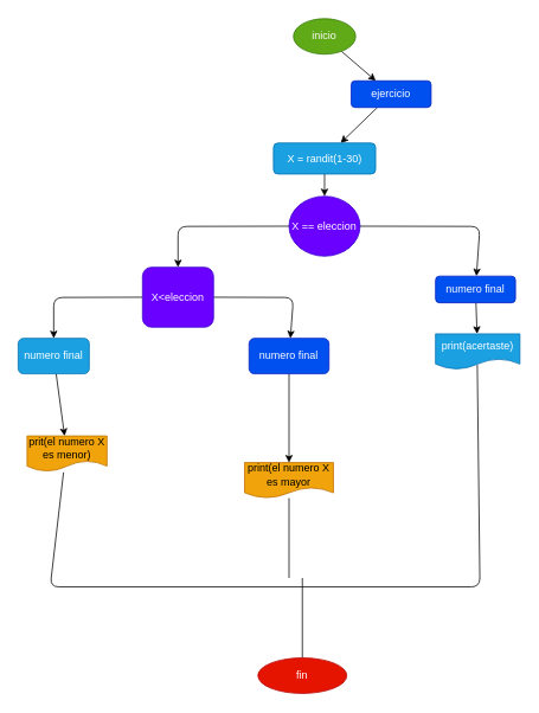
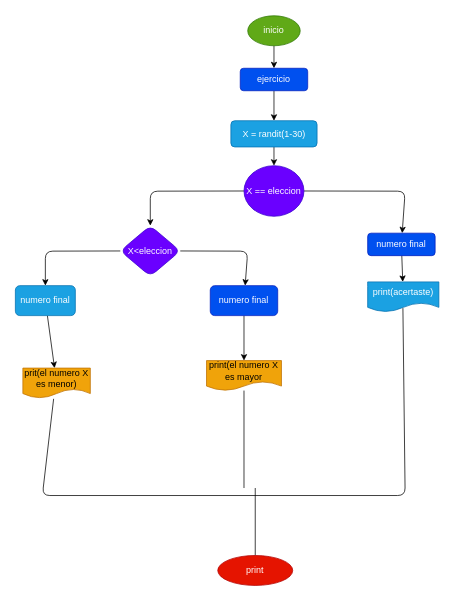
  <mxCell id="0" />
  <mxCell id="1" parent="0" />
  <mxCell id="2" value="" style="edgeStyle=none;html=1;" parent="1" source="3" target="5" edge="1"><mxGeometry relative="1" as="geometry" /></mxCell>
  <mxCell id="3" value="inicio" style="ellipse;whiteSpace=wrap;html=1;fillColor=#60a917;fontColor=#ffffff;strokeColor=#2D7600;" parent="1" vertex="1"><mxGeometry x="330" y="20" width="70" height="40" as="geometry" /></mxCell>
  <mxCell id="4" value="" style="edgeStyle=none;html=1;" edge="1" parent="1" source="5" target="7"><mxGeometry relative="1" as="geometry" /></mxCell>
- <mxCell id="5" value="ejercicio" style="rounded=1;whiteSpace=wrap;html=1;fillColor=#0050ef;fontColor=#ffffff;strokeColor=#001DBC;" parent="1" vertex="1"><mxGeometry x="395" y="90" width="90" height="30" as="geometry" /></mxCell>
+ <mxCell id="5" value="ejercicio" style="rounded=1;whiteSpace=wrap;html=1;fillColor=#0050ef;fontColor=#ffffff;strokeColor=#001DBC;" parent="1" vertex="1"><mxGeometry x="320" y="90" width="90" height="30" as="geometry" /></mxCell>
  <mxCell id="6" value="" style="edgeStyle=none;html=1;" edge="1" parent="1" source="7" target="10"><mxGeometry relative="1" as="geometry" /></mxCell>
  <mxCell id="7" value="X = randit(1-30)" style="whiteSpace=wrap;html=1;rounded=1;fillColor=#1ba1e2;fontColor=#ffffff;strokeColor=#006EAF;" vertex="1" parent="1"><mxGeometry x="307.5" y="160" width="115" height="35" as="geometry" /></mxCell>
  <mxCell id="8" value="" style="edgeStyle=none;html=1;exitX=0;exitY=0.5;exitDx=0;exitDy=0;" edge="1" parent="1" source="10" target="13"><mxGeometry relative="1" as="geometry"><Array as="points"><mxPoint x="200" y="254" /></Array></mxGeometry></mxCell>
  <mxCell id="9" value="" style="edgeStyle=none;html=1;exitX=1;exitY=0.5;exitDx=0;exitDy=0;" edge="1" parent="1" source="10" target="15"><mxGeometry relative="1" as="geometry"><Array as="points"><mxPoint x="540" y="254" /></Array></mxGeometry></mxCell>
  <mxCell id="10" value="X == eleccion" style="ellipse;whiteSpace=wrap;html=1;fillColor=#6a00ff;fontColor=#ffffff;strokeColor=#3700CC;" vertex="1" parent="1"><mxGeometry x="325" y="220" width="80" height="67.5" as="geometry" /></mxCell>
  <mxCell id="11" value="" style="edgeStyle=none;html=1;exitX=0;exitY=0.5;exitDx=0;exitDy=0;" edge="1" parent="1" source="13" target="17"><mxGeometry relative="1" as="geometry"><Array as="points"><mxPoint x="60" y="334" /></Array></mxGeometry></mxCell>
  <mxCell id="12" value="" style="edgeStyle=none;html=1;exitX=1;exitY=0.5;exitDx=0;exitDy=0;" edge="1" parent="1" source="13" target="19"><mxGeometry relative="1" as="geometry"><Array as="points"><mxPoint x="330" y="334" /></Array></mxGeometry></mxCell>
- <mxCell id="13" value="X&amp;lt;eleccion" style="whiteSpace=wrap;html=1;fillColor=#6a00ff;fontColor=#ffffff;strokeColor=#3700CC;rounded=1;" vertex="1" parent="1"><mxGeometry x="160" y="300" width="80" height="67.5" as="geometry" /></mxCell>
+ <mxCell id="13" value="X&amp;lt;eleccion" style="rhombus;whiteSpace=wrap;html=1;rounded=1;fillColor=#6a00ff;fontColor=#ffffff;strokeColor=#3700CC;" vertex="1" parent="1"><mxGeometry x="160" y="300" width="80" height="67.5" as="geometry" /></mxCell>
  <mxCell id="14" value="" style="edgeStyle=none;html=1;" edge="1" parent="1" source="15" target="22"><mxGeometry relative="1" as="geometry" /></mxCell>
  <mxCell id="15" value="numero final" style="whiteSpace=wrap;html=1;rounded=1;fillColor=#0050ef;fontColor=#ffffff;strokeColor=#001DBC;" vertex="1" parent="1"><mxGeometry x="490" y="310" width="90" height="30" as="geometry" /></mxCell>
  <mxCell id="16" value="" style="edgeStyle=none;html=1;" edge="1" parent="1" source="17" target="20"><mxGeometry relative="1" as="geometry" /></mxCell>
  <mxCell id="17" value="numero final" style="whiteSpace=wrap;html=1;rounded=1;direction=south;fillColor=#1ba1e2;fontColor=#ffffff;strokeColor=#006EAF;" vertex="1" parent="1"><mxGeometry y="380" width="80" height="40" as="geometry" x="20" /></mxCell>
  <mxCell id="18" value="" style="edgeStyle=none;html=1;" edge="1" parent="1" source="19" target="21"><mxGeometry relative="1" as="geometry" /></mxCell>
  <mxCell id="19" value="numero final" style="whiteSpace=wrap;html=1;rounded=1;fillColor=#0050ef;fontColor=#ffffff;strokeColor=#001DBC;" vertex="1" parent="1"><mxGeometry x="280" y="380" width="90" height="40" as="geometry" /></mxCell>
  <mxCell id="20" value="prit(el numero X es menor)" style="shape=document;whiteSpace=wrap;html=1;boundedLbl=1;rounded=1;fillColor=#f0a30a;fontColor=#000000;strokeColor=#BD7000;" vertex="1" parent="1"><mxGeometry x="30" y="490" width="90" height="40" as="geometry" /></mxCell>
- <mxCell id="21" value="print(el numero X es mayor" style="shape=document;whiteSpace=wrap;html=1;boundedLbl=1;rounded=1;fillColor=#f0a30a;fontColor=#000000;strokeColor=#BD7000;" vertex="1" parent="1"><mxGeometry x="275" y="520" width="100" height="40" as="geometry" /></mxCell>
+ <mxCell id="21" value="print(el numero X es mayor" style="shape=document;whiteSpace=wrap;html=1;boundedLbl=1;rounded=1;fillColor=#f0a30a;fontColor=#000000;strokeColor=#BD7000;" vertex="1" parent="1"><mxGeometry x="275" y="480" width="100" height="40" as="geometry" /></mxCell>
  <mxCell id="22" value="print(acertaste)" style="shape=document;whiteSpace=wrap;html=1;boundedLbl=1;rounded=1;fillColor=#1ba1e2;fontColor=#ffffff;strokeColor=#006EAF;" vertex="1" parent="1"><mxGeometry x="490" y="375" width="95" height="40" as="geometry" /></mxCell>
  <mxCell id="23" value="" style="endArrow=none;html=1;exitX=0.456;exitY=1.025;exitDx=0;exitDy=0;exitPerimeter=0;entryX=0.495;entryY=0.875;entryDx=0;entryDy=0;entryPerimeter=0;" edge="1" parent="1" source="20" target="22"><mxGeometry width="50" height="50" relative="1" as="geometry"><mxPoint x="270" y="530" as="sourcePoint" /><mxPoint x="380" y="660" as="targetPoint" /><Array as="points"><mxPoint x="56" y="660" /><mxPoint x="540" y="660" /></Array></mxGeometry></mxCell>
  <mxCell id="24" value="" style="endArrow=none;html=1;" edge="1" parent="1" target="21"><mxGeometry width="50" height="50" relative="1" as="geometry"><mxPoint x="325" y="650" as="sourcePoint" /><mxPoint x="320" y="570" as="targetPoint" /></mxGeometry></mxCell>
  <mxCell id="25" value="" style="endArrow=none;html=1;" edge="1" parent="1"><mxGeometry width="50" height="50" relative="1" as="geometry"><mxPoint x="340" y="650" as="sourcePoint" /><mxPoint x="340" y="740" as="targetPoint" /></mxGeometry></mxCell>
- <mxCell id="26" value="fin" style="ellipse;whiteSpace=wrap;html=1;fillColor=#e51400;fontColor=#ffffff;strokeColor=#B20000;" vertex="1" parent="1"><mxGeometry x="290" y="740" width="100" height="40" as="geometry" /></mxCell>
+ <mxCell id="26" value="print" style="ellipse;whiteSpace=wrap;html=1;fillColor=#e51400;fontColor=#ffffff;strokeColor=#B20000;" vertex="1" parent="1"><mxGeometry x="290" y="740" width="100" height="40" as="geometry" /></mxCell>
